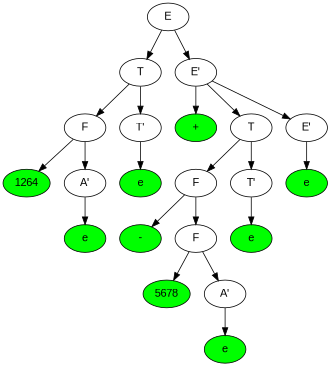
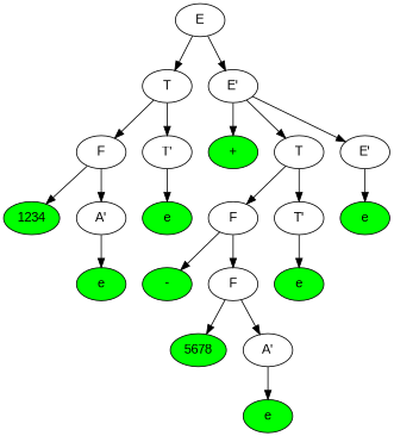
  digraph {
    ordering=out
    fontname="Liberation Sans"
    node [fontname="Liberation Sans"]
    edge [fontname="Liberation Sans"]
    n1 [label=E]
    n2 [label=T]
    n3 [label="E'"]
    n4 [label=F]
    n5 [label="T'"]
-   n6 [fillcolor=green label=1264 style=filled]
+   n6 [fillcolor=green label=1234 style=filled]
    n7 [label="A'"]
    n8 [fillcolor=green label=e style=filled]
    n9 [fillcolor=green label=e style=filled]
    n10 [fillcolor=green label="+" style=filled]
    n11 [label=T]
    n12 [label="E'"]
    n13 [label=F]
    n14 [label="T'"]
    n15 [fillcolor=green label="-" style=filled]
    n16 [label=F]
    n17 [fillcolor=green label=5678 style=filled]
    n18 [label="A'"]
    n19 [fillcolor=green label=e style=filled]
    n20 [fillcolor=green label=e style=filled]
    n21 [fillcolor=green label=e style=filled]
    n1 -> n2
    n1 -> n3
    n2 -> n4
    n2 -> n5
    n3 -> n10
    n3 -> n11
    n3 -> n12
    n4 -> n6
    n4 -> n7
    n5 -> n9
    n7 -> n8
    n11 -> n13
    n11 -> n14
    n12 -> n21
    n13 -> n15
    n13 -> n16
    n14 -> n20
    n16 -> n17
    n16 -> n18
    n18 -> n19
  }
